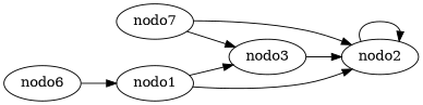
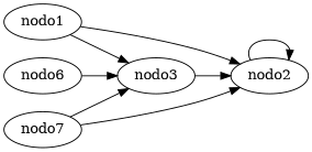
  digraph {
    rankdir=LR
    nodo1
    nodo2
    nodo3
    n4 [label=nodo7]
    n5 [label=nodo6]
    nodo1 -> nodo2
    nodo1 -> nodo3
    nodo2 -> nodo2
    nodo3 -> nodo2
    n4 -> nodo2
    n4 -> nodo3
-   n5 -> nodo1
+   n5 -> nodo3
  }
